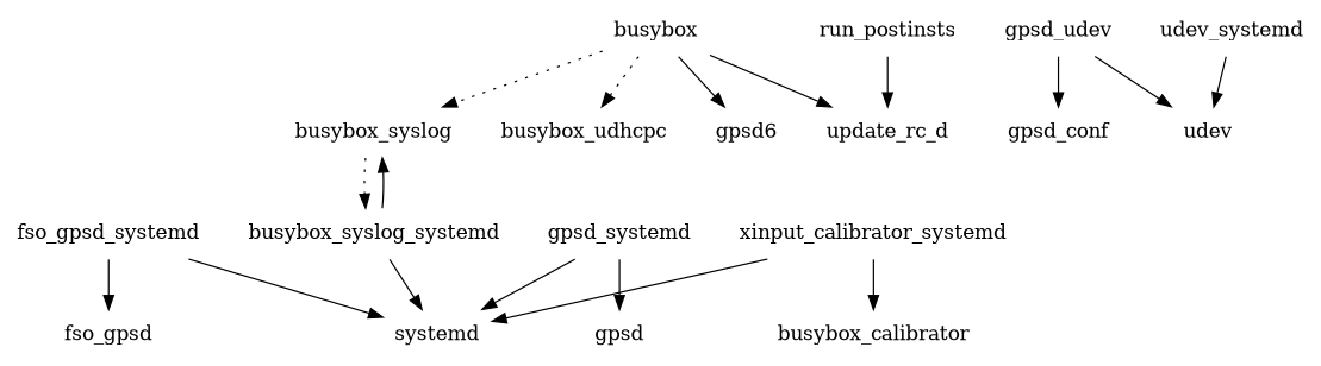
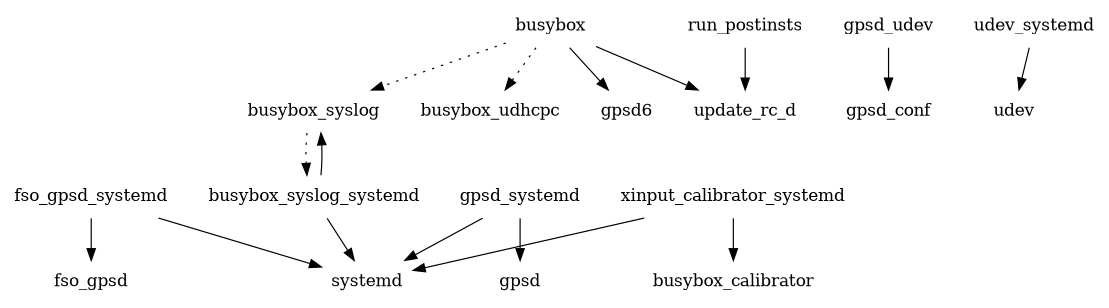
  digraph {
    node [shape=plaintext]
    busybox
    busybox_syslog
    busybox_udhcpc
    n4 [label=gpsd6]
    update_rc_d
    busybox_syslog_systemd
    systemd
    fso_gpsd_systemd
    fso_gpsd
    gpsd_systemd
    gpsd
    gpsd_udev
    gpsd_conf
    udev
    run_postinsts
    udev_systemd
    xinput_calibrator_systemd
    n18 [label=busybox_calibrator]
    busybox -> busybox_syslog [style=dotted]
    busybox -> busybox_udhcpc [style=dotted]
    busybox -> n4
    busybox -> update_rc_d
    busybox_syslog -> busybox_syslog_systemd [style=dotted]
    busybox_syslog_systemd -> busybox_syslog
    busybox_syslog_systemd -> systemd
    fso_gpsd_systemd -> systemd
    fso_gpsd_systemd -> fso_gpsd
    gpsd_systemd -> systemd
    gpsd_systemd -> gpsd
    gpsd_udev -> gpsd_conf
-   gpsd_udev -> udev
    run_postinsts -> update_rc_d
    udev_systemd -> udev
    xinput_calibrator_systemd -> systemd
    xinput_calibrator_systemd -> n18
  }
